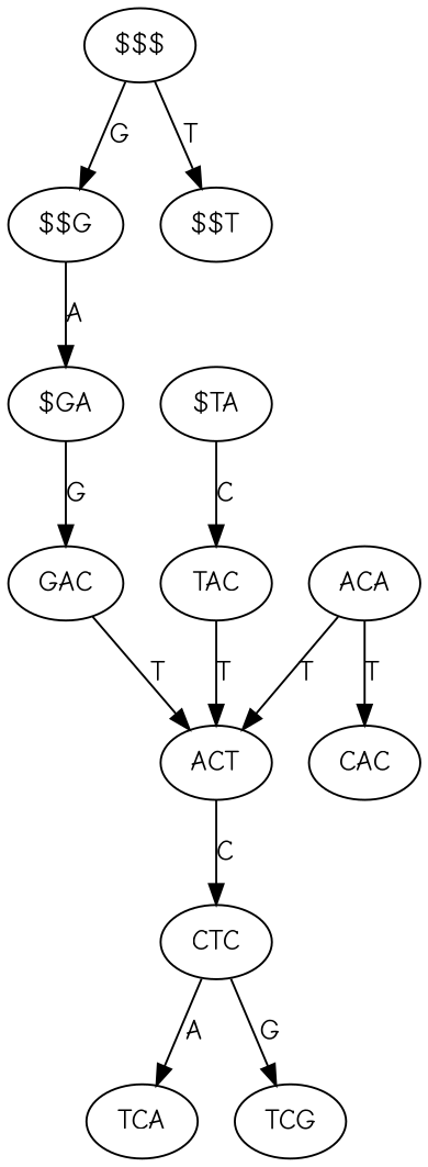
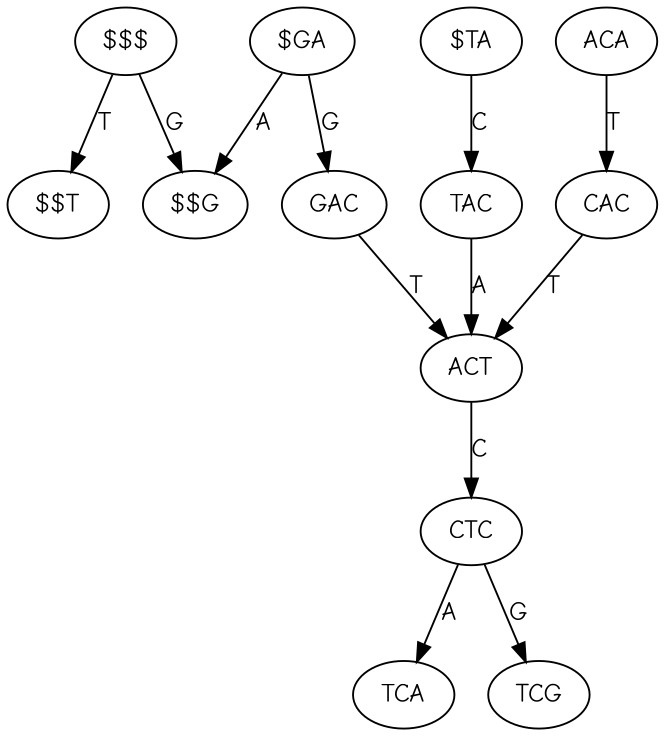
  digraph {
    fontname="Comic Neue"
    node [fontname="Comic Neue"]
    edge [fontname="Comic Neue"]
    "$$$"
    "$$G"
    "$$T"
    "$GA"
    GAC
    ACT
    CTC
    TCA
    TCG
    "$TA"
    TAC
    ACA
    CAC
    "$$$" -> "$$G" [label=G]
    "$$$" -> "$$T" [label=T]
-   "$$G" -> "$GA" [label=A]
+   "$GA" -> "$$G" [label=A]
    "$GA" -> GAC [label=G]
    GAC -> ACT [label=T]
    ACT -> CTC [label=C]
    CTC -> TCA [label=A]
    CTC -> TCG [label=G]
    "$TA" -> TAC [label=C]
-   TAC -> ACT [label=T]
+   TAC -> ACT [label=A]
    ACA -> CAC [label=T]
-   ACA -> ACT [label=T]
+   CAC -> ACT [label=T]
  }
